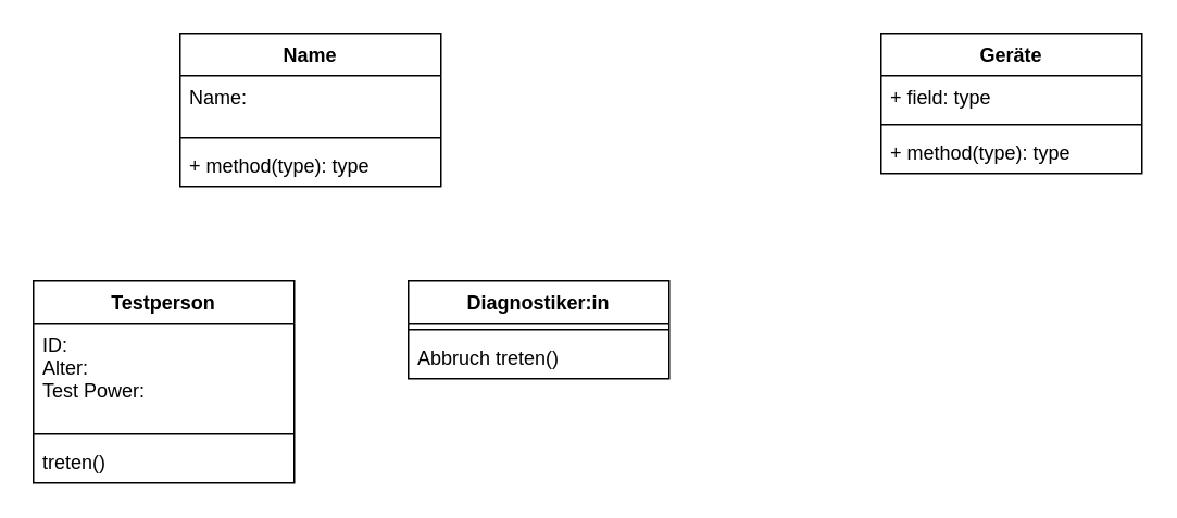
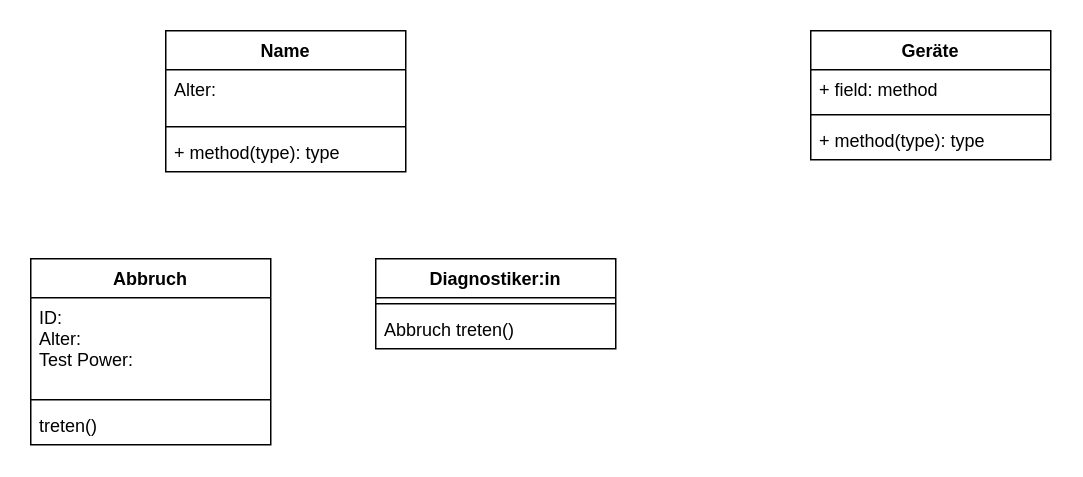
  <mxCell id="0" />
  <mxCell id="1" parent="0" />
  <mxCell id="2" value="Name" style="swimlane;fontStyle=1;align=center;verticalAlign=top;childLayout=stackLayout;horizontal=1;startSize=26;horizontalStack=0;resizeParent=1;resizeParentMax=0;resizeLast=0;collapsible=1;marginBottom=0;" vertex="1" parent="1"><mxGeometry x="110" y="20" width="160" height="94" as="geometry" /></mxCell>
- <mxCell id="3" value="Name:" style="text;strokeColor=none;fillColor=none;align=left;verticalAlign=top;spacingLeft=4;spacingRight=4;overflow=hidden;rotatable=0;points=[[0,0.5],[1,0.5]];portConstraint=eastwest;" vertex="1" parent="2"><mxGeometry y="26" width="160" height="34" as="geometry" /></mxCell>
+ <mxCell id="3" value="Alter:" style="text;strokeColor=none;fillColor=none;align=left;verticalAlign=top;spacingLeft=4;spacingRight=4;overflow=hidden;rotatable=0;points=[[0,0.5],[1,0.5]];portConstraint=eastwest;" vertex="1" parent="2"><mxGeometry y="26" width="160" height="34" as="geometry" /></mxCell>
  <mxCell id="4" value="" style="line;strokeWidth=1;fillColor=none;align=left;verticalAlign=middle;spacingTop=-1;spacingLeft=3;spacingRight=3;rotatable=0;labelPosition=right;points=[];portConstraint=eastwest;" vertex="1" parent="2"><mxGeometry y="60" width="160" height="8" as="geometry" /></mxCell>
  <mxCell id="5" value="+ method(type): type" style="text;strokeColor=none;fillColor=none;align=left;verticalAlign=top;spacingLeft=4;spacingRight=4;overflow=hidden;rotatable=0;points=[[0,0.5],[1,0.5]];portConstraint=eastwest;" vertex="1" parent="2"><mxGeometry y="68" width="160" height="26" as="geometry" /></mxCell>
  <mxCell id="6" value="Geräte" style="swimlane;fontStyle=1;align=center;verticalAlign=top;childLayout=stackLayout;horizontal=1;startSize=26;horizontalStack=0;resizeParent=1;resizeParentMax=0;resizeLast=0;collapsible=1;marginBottom=0;" vertex="1" parent="1"><mxGeometry x="540" y="20" width="160" height="86" as="geometry" /></mxCell>
- <mxCell id="7" value="+ field: type" style="text;strokeColor=none;fillColor=none;align=left;verticalAlign=top;spacingLeft=4;spacingRight=4;overflow=hidden;rotatable=0;points=[[0,0.5],[1,0.5]];portConstraint=eastwest;" vertex="1" parent="6"><mxGeometry y="26" width="160" height="26" as="geometry" /></mxCell>
+ <mxCell id="7" value="+ field: method" style="text;strokeColor=none;fillColor=none;align=left;verticalAlign=top;spacingLeft=4;spacingRight=4;overflow=hidden;rotatable=0;points=[[0,0.5],[1,0.5]];portConstraint=eastwest;" vertex="1" parent="6"><mxGeometry y="26" width="160" height="26" as="geometry" /></mxCell>
  <mxCell id="8" value="" style="line;strokeWidth=1;fillColor=none;align=left;verticalAlign=middle;spacingTop=-1;spacingLeft=3;spacingRight=3;rotatable=0;labelPosition=right;points=[];portConstraint=eastwest;" vertex="1" parent="6"><mxGeometry y="52" width="160" height="8" as="geometry" /></mxCell>
  <mxCell id="9" value="+ method(type): type" style="text;strokeColor=none;fillColor=none;align=left;verticalAlign=top;spacingLeft=4;spacingRight=4;overflow=hidden;rotatable=0;points=[[0,0.5],[1,0.5]];portConstraint=eastwest;" vertex="1" parent="6"><mxGeometry y="60" width="160" height="26" as="geometry" /></mxCell>
- <mxCell id="10" value="Testperson" style="swimlane;fontStyle=1;align=center;verticalAlign=top;childLayout=stackLayout;horizontal=1;startSize=26;horizontalStack=0;resizeParent=1;resizeParentMax=0;resizeLast=0;collapsible=1;marginBottom=0;" vertex="1" parent="1"><mxGeometry x="20" y="172" width="160" height="124" as="geometry" /></mxCell>
+ <mxCell id="10" value="Abbruch" style="swimlane;fontStyle=1;align=center;verticalAlign=top;childLayout=stackLayout;horizontal=1;startSize=26;horizontalStack=0;resizeParent=1;resizeParentMax=0;resizeLast=0;collapsible=1;marginBottom=0;" vertex="1" parent="1"><mxGeometry x="20" y="172" width="160" height="124" as="geometry" /></mxCell>
  <mxCell id="11" value="ID:&#10;Alter:&#10;Test Power:" style="text;strokeColor=none;fillColor=none;align=left;verticalAlign=top;spacingLeft=4;spacingRight=4;overflow=hidden;rotatable=0;points=[[0,0.5],[1,0.5]];portConstraint=eastwest;" vertex="1" parent="10"><mxGeometry y="26" width="160" height="64" as="geometry" /></mxCell>
  <mxCell id="12" value="" style="line;strokeWidth=1;fillColor=none;align=left;verticalAlign=middle;spacingTop=-1;spacingLeft=3;spacingRight=3;rotatable=0;labelPosition=right;points=[];portConstraint=eastwest;" vertex="1" parent="10"><mxGeometry y="90" width="160" height="8" as="geometry" /></mxCell>
  <mxCell id="13" value="treten()" style="text;strokeColor=none;fillColor=none;align=left;verticalAlign=top;spacingLeft=4;spacingRight=4;overflow=hidden;rotatable=0;points=[[0,0.5],[1,0.5]];portConstraint=eastwest;" vertex="1" parent="10"><mxGeometry y="98" width="160" height="26" as="geometry" /></mxCell>
  <mxCell id="14" value="Diagnostiker:in" style="swimlane;fontStyle=1;align=center;verticalAlign=top;childLayout=stackLayout;horizontal=1;startSize=26;horizontalStack=0;resizeParent=1;resizeParentMax=0;resizeLast=0;collapsible=1;marginBottom=0;" vertex="1" parent="1"><mxGeometry x="250" y="172" width="160" height="60" as="geometry" /></mxCell>
  <mxCell id="15" value="" style="line;strokeWidth=1;fillColor=none;align=left;verticalAlign=middle;spacingTop=-1;spacingLeft=3;spacingRight=3;rotatable=0;labelPosition=right;points=[];portConstraint=eastwest;" vertex="1" parent="14"><mxGeometry y="26" width="160" height="8" as="geometry" /></mxCell>
  <mxCell id="16" value="Abbruch treten()" style="text;strokeColor=none;fillColor=none;align=left;verticalAlign=top;spacingLeft=4;spacingRight=4;overflow=hidden;rotatable=0;points=[[0,0.5],[1,0.5]];portConstraint=eastwest;" vertex="1" parent="14"><mxGeometry y="34" width="160" height="26" as="geometry" /></mxCell>
